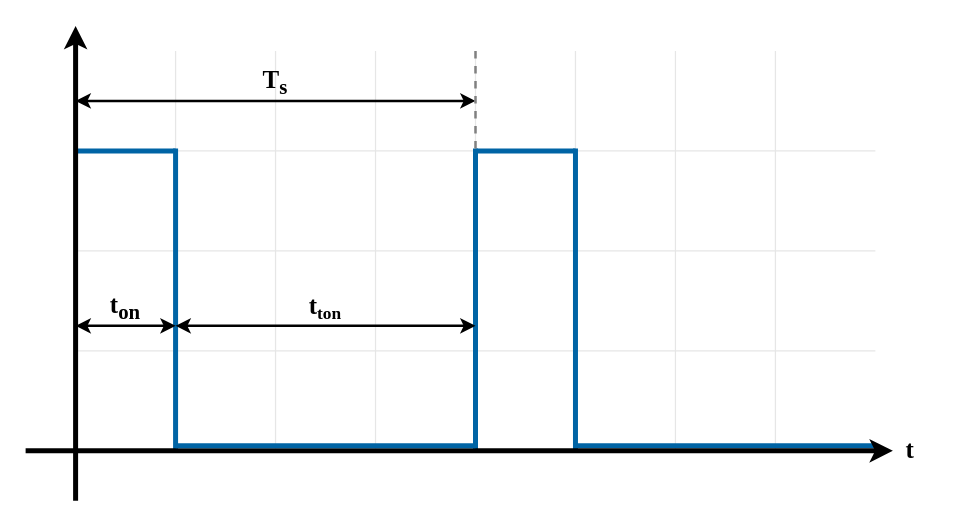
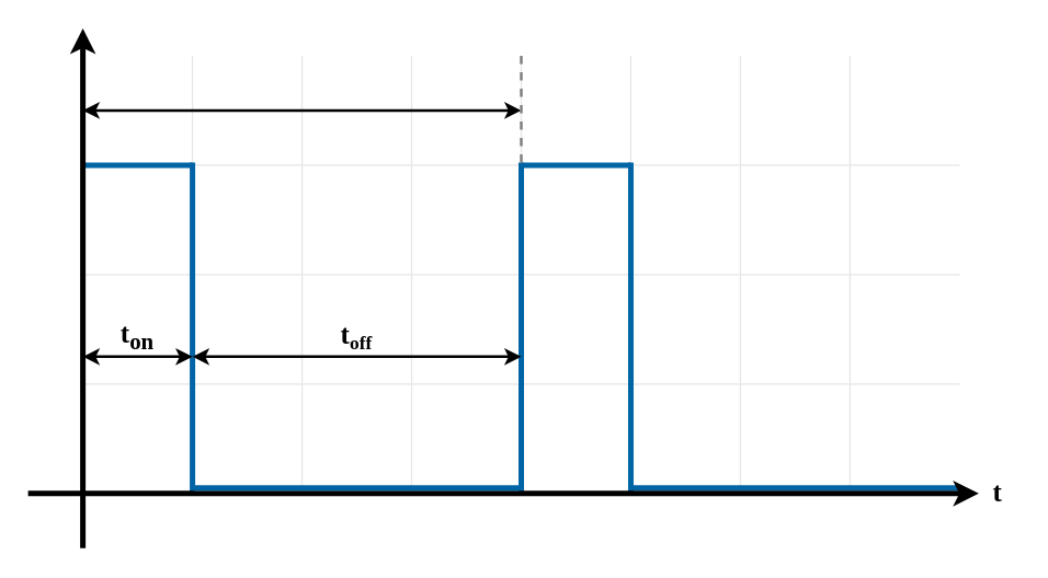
  <mxCell id="0" />
  <mxCell id="1" parent="0" />
  <mxCell id="2" value="" style="group" parent="1" vertex="1" connectable="0"><mxGeometry x="60" y="40" width="640" height="320" as="geometry" /></mxCell>
  <mxCell id="3" value="" style="endArrow=none;html=1;rounded=0;strokeColor=#E6E6E6;" parent="2" edge="1"><mxGeometry width="50" height="50" relative="1" as="geometry"><mxPoint x="320" y="320" as="sourcePoint" /><mxPoint x="320" as="targetPoint" /></mxGeometry></mxCell>
  <mxCell id="4" value="" style="endArrow=none;html=1;rounded=0;strokeColor=#E6E6E6;" parent="2" edge="1"><mxGeometry width="50" height="50" relative="1" as="geometry"><mxPoint x="400" y="320" as="sourcePoint" /><mxPoint x="400" as="targetPoint" /></mxGeometry></mxCell>
  <mxCell id="5" value="" style="endArrow=none;html=1;rounded=0;strokeColor=#E6E6E6;" parent="2" edge="1"><mxGeometry width="50" height="50" relative="1" as="geometry"><mxPoint x="160" y="320" as="sourcePoint" /><mxPoint x="160" as="targetPoint" /></mxGeometry></mxCell>
  <mxCell id="6" value="" style="endArrow=none;html=1;rounded=0;strokeColor=#E6E6E6;" parent="2" edge="1"><mxGeometry width="50" height="50" relative="1" as="geometry"><mxPoint x="240" y="320" as="sourcePoint" /><mxPoint x="240" as="targetPoint" /></mxGeometry></mxCell>
  <mxCell id="7" value="" style="endArrow=none;html=1;rounded=0;strokeColor=#E6E6E6;" parent="2" edge="1"><mxGeometry width="50" height="50" relative="1" as="geometry"><mxPoint x="80" y="320" as="sourcePoint" /><mxPoint x="80" as="targetPoint" /></mxGeometry></mxCell>
  <mxCell id="8" value="" style="endArrow=none;html=1;rounded=0;strokeColor=#E6E6E6;" parent="2" edge="1"><mxGeometry width="50" height="50" relative="1" as="geometry"><mxPoint y="80" as="sourcePoint" /><mxPoint x="640" y="80" as="targetPoint" /></mxGeometry></mxCell>
  <mxCell id="9" value="" style="endArrow=none;html=1;rounded=0;strokeColor=#E6E6E6;" parent="2" edge="1"><mxGeometry width="50" height="50" relative="1" as="geometry"><mxPoint x="480" y="320" as="sourcePoint" /><mxPoint x="480" as="targetPoint" /></mxGeometry></mxCell>
  <mxCell id="10" value="" style="endArrow=none;html=1;rounded=0;strokeColor=#E6E6E6;" parent="2" edge="1"><mxGeometry width="50" height="50" relative="1" as="geometry"><mxPoint x="560" y="320" as="sourcePoint" /><mxPoint x="560" as="targetPoint" /></mxGeometry></mxCell>
  <mxCell id="11" value="" style="endArrow=none;html=1;rounded=0;strokeColor=#E6E6E6;" parent="2" edge="1"><mxGeometry width="50" height="50" relative="1" as="geometry"><mxPoint y="160" as="sourcePoint" /><mxPoint x="640" y="160" as="targetPoint" /></mxGeometry></mxCell>
  <mxCell id="12" value="" style="endArrow=none;html=1;rounded=0;strokeColor=#E6E6E6;" parent="2" edge="1"><mxGeometry width="50" height="50" relative="1" as="geometry"><mxPoint y="240" as="sourcePoint" /><mxPoint x="640" y="240" as="targetPoint" /></mxGeometry></mxCell>
  <mxCell id="13" value="" style="endArrow=none;html=1;rounded=0;fontFamily=Montserrat;fontSize=20;strokeColor=#0064A5;strokeWidth=4;" parent="2" edge="1"><mxGeometry width="50" height="50" relative="1" as="geometry"><mxPoint x="320" y="320" as="sourcePoint" /><mxPoint x="320" y="78" as="targetPoint" /></mxGeometry></mxCell>
  <mxCell id="14" value="" style="endArrow=none;html=1;rounded=0;fontFamily=Montserrat;fontSize=20;strokeColor=#0064A5;strokeWidth=4;" parent="2" edge="1"><mxGeometry width="50" height="50" relative="1" as="geometry"><mxPoint x="400" y="320" as="sourcePoint" /><mxPoint x="400" y="78" as="targetPoint" /></mxGeometry></mxCell>
  <mxCell id="15" value="" style="endArrow=none;html=1;rounded=0;fontFamily=Montserrat;fontSize=20;strokeColor=#0064A5;strokeWidth=4;" parent="2" edge="1"><mxGeometry width="50" height="50" relative="1" as="geometry"><mxPoint x="320" y="80" as="sourcePoint" /><mxPoint x="400" y="80" as="targetPoint" /></mxGeometry></mxCell>
  <mxCell id="16" value="" style="endArrow=none;html=1;rounded=0;fontFamily=Montserrat;fontSize=20;strokeColor=#0064A5;strokeWidth=4;" parent="1" edge="1"><mxGeometry width="50" height="50" relative="1" as="geometry"><mxPoint x="459" y="356" as="sourcePoint" /><mxPoint x="699" y="356" as="targetPoint" /></mxGeometry></mxCell>
  <mxCell id="17" value="" style="endArrow=none;html=1;rounded=0;fontFamily=Montserrat;fontSize=20;strokeColor=#0064A5;strokeWidth=4;" parent="1" edge="1"><mxGeometry width="50" height="50" relative="1" as="geometry"><mxPoint x="140" y="359" as="sourcePoint" /><mxPoint x="140" y="118" as="targetPoint" /></mxGeometry></mxCell>
  <mxCell id="18" value="" style="endArrow=none;html=1;rounded=0;fontFamily=Montserrat;fontSize=20;strokeColor=#0064A5;strokeWidth=4;" parent="1" edge="1"><mxGeometry width="50" height="50" relative="1" as="geometry"><mxPoint x="60" y="120" as="sourcePoint" /><mxPoint x="140" y="120" as="targetPoint" /></mxGeometry></mxCell>
  <mxCell id="19" value="" style="endArrow=classic;html=1;rounded=0;strokeWidth=4;" parent="1" edge="1"><mxGeometry width="50" height="50" relative="1" as="geometry"><mxPoint x="60" y="400" as="sourcePoint" /><mxPoint x="60" y="20" as="targetPoint" /><Array as="points"><mxPoint x="60" y="210" /></Array></mxGeometry></mxCell>
  <mxCell id="20" value="" style="endArrow=classic;html=1;rounded=0;strokeWidth=4;" parent="1" edge="1"><mxGeometry width="50" height="50" relative="1" as="geometry"><mxPoint x="20" y="360" as="sourcePoint" /><mxPoint x="714" y="360" as="targetPoint" /></mxGeometry></mxCell>
  <mxCell id="21" value="&lt;font style=&quot;font-size: 20px;&quot; face=&quot;Montserrat&quot;&gt;&lt;b&gt;t&lt;/b&gt;&lt;/font&gt;" style="text;html=1;strokeColor=none;fillColor=none;align=center;verticalAlign=middle;whiteSpace=wrap;rounded=0;" parent="1" vertex="1"><mxGeometry x="713" y="338" width="30" height="40" as="geometry" /></mxCell>
  <mxCell id="22" value="" style="endArrow=classic;startArrow=classic;html=1;rounded=0;fontFamily=Montserrat;fontSize=20;strokeColor=#000000;strokeWidth=2;" parent="1" edge="1"><mxGeometry width="50" height="50" relative="1" as="geometry"><mxPoint x="60" y="80" as="sourcePoint" /><mxPoint x="380" y="80" as="targetPoint" /></mxGeometry></mxCell>
- <mxCell id="23" value="&lt;b&gt;T&lt;sub&gt;s&lt;/sub&gt;&lt;/b&gt;" style="text;html=1;strokeColor=none;fillColor=none;align=center;verticalAlign=middle;whiteSpace=wrap;rounded=0;fontFamily=Montserrat;fontSize=20;" parent="1" vertex="1"><mxGeometry x="190" y="50" width="60" height="30" as="geometry" /></mxCell>
  <mxCell id="24" value="" style="endArrow=none;html=1;rounded=0;fontFamily=Montserrat;fontSize=20;strokeColor=#0064A5;strokeWidth=4;" parent="1" edge="1"><mxGeometry width="50" height="50" relative="1" as="geometry"><mxPoint x="140" y="356" as="sourcePoint" /><mxPoint x="380" y="356" as="targetPoint" /></mxGeometry></mxCell>
  <mxCell id="25" value="" style="endArrow=classic;startArrow=classic;html=1;rounded=0;fontFamily=Montserrat;fontSize=20;strokeColor=#000000;strokeWidth=2;" parent="1" edge="1"><mxGeometry width="50" height="50" relative="1" as="geometry"><mxPoint x="140" y="260" as="sourcePoint" /><mxPoint x="380" y="260" as="targetPoint" /></mxGeometry></mxCell>
- <mxCell id="26" value="&lt;b&gt;t&lt;span style=&quot;font-size: 16.667px;&quot;&gt;&lt;sub&gt;ton&lt;/sub&gt;&lt;/span&gt;&lt;/b&gt;" style="text;html=1;strokeColor=none;fillColor=none;align=center;verticalAlign=middle;whiteSpace=wrap;rounded=0;fontFamily=Montserrat;fontSize=20;" parent="1" vertex="1"><mxGeometry x="230" y="230" width="60" height="30" as="geometry" /></mxCell>
+ <mxCell id="26" value="&lt;b&gt;t&lt;span style=&quot;font-size: 16.667px;&quot;&gt;&lt;sub&gt;off&lt;/sub&gt;&lt;/span&gt;&lt;/b&gt;" style="text;html=1;strokeColor=none;fillColor=none;align=center;verticalAlign=middle;whiteSpace=wrap;rounded=0;fontFamily=Montserrat;fontSize=20;" parent="1" vertex="1"><mxGeometry x="230" y="230" width="60" height="30" as="geometry" /></mxCell>
  <mxCell id="27" value="" style="endArrow=classic;startArrow=classic;html=1;rounded=0;fontFamily=Montserrat;fontSize=20;strokeColor=#000000;strokeWidth=2;" parent="1" edge="1"><mxGeometry width="50" height="50" relative="1" as="geometry"><mxPoint x="60" y="260" as="sourcePoint" /><mxPoint x="140" y="260" as="targetPoint" /></mxGeometry></mxCell>
  <mxCell id="28" value="&lt;b&gt;t&lt;sub&gt;on&lt;/sub&gt;&lt;/b&gt;" style="text;html=1;strokeColor=none;fillColor=none;align=center;verticalAlign=middle;whiteSpace=wrap;rounded=0;fontFamily=Montserrat;fontSize=20;" parent="1" vertex="1"><mxGeometry x="70" y="230" width="60" height="30" as="geometry" /></mxCell>
  <mxCell id="29" value="" style="endArrow=none;html=1;rounded=0;fontFamily=Montserrat;fontSize=20;strokeColor=#808080;strokeWidth=2;dashed=1;" parent="1" edge="1"><mxGeometry width="50" height="50" relative="1" as="geometry"><mxPoint x="380" y="118" as="sourcePoint" /><mxPoint x="380" y="40" as="targetPoint" /></mxGeometry></mxCell>
